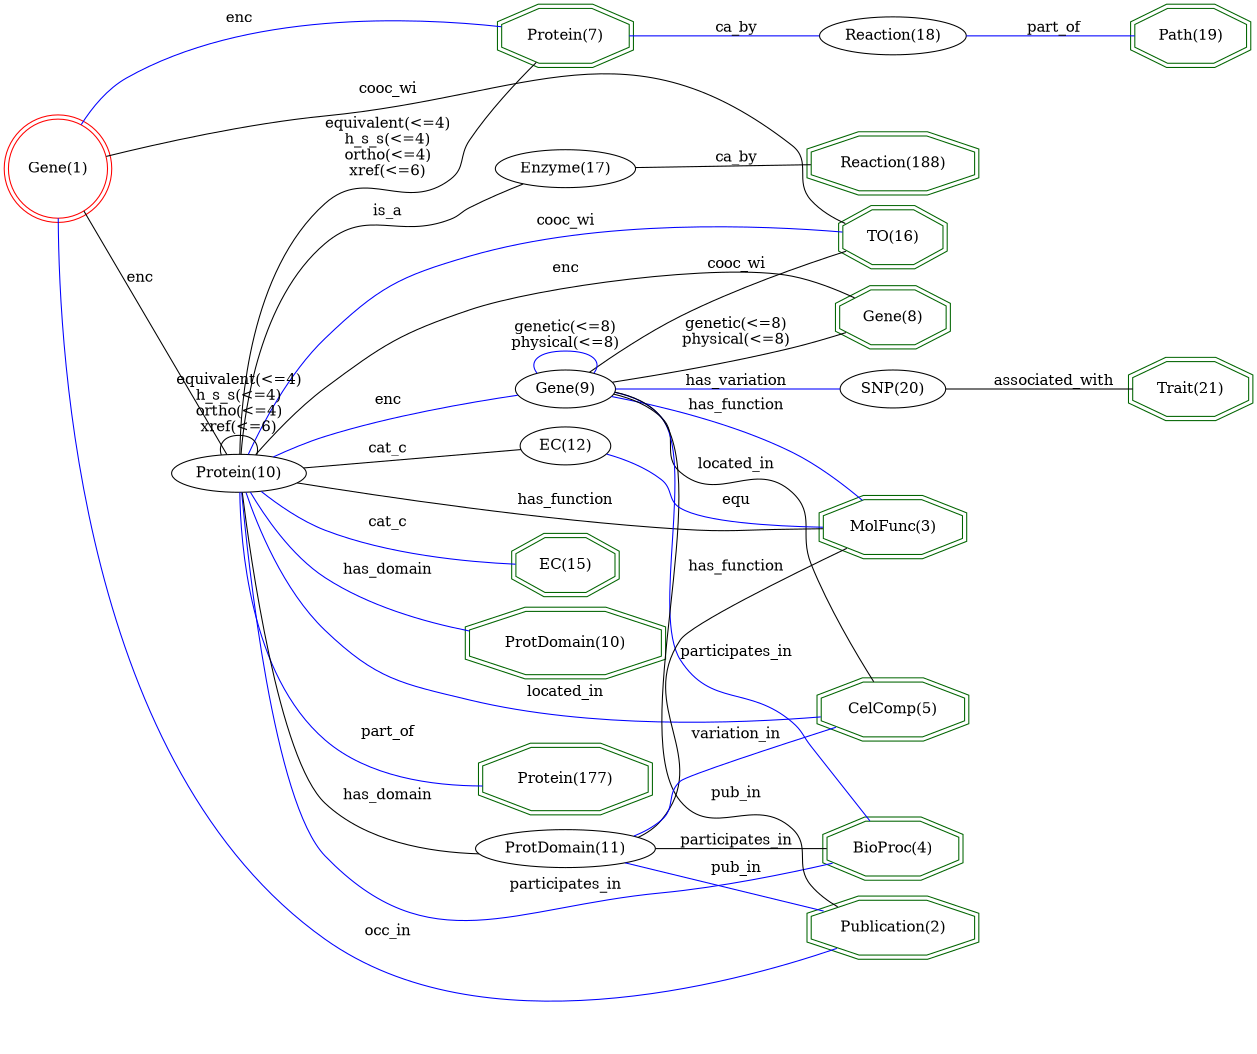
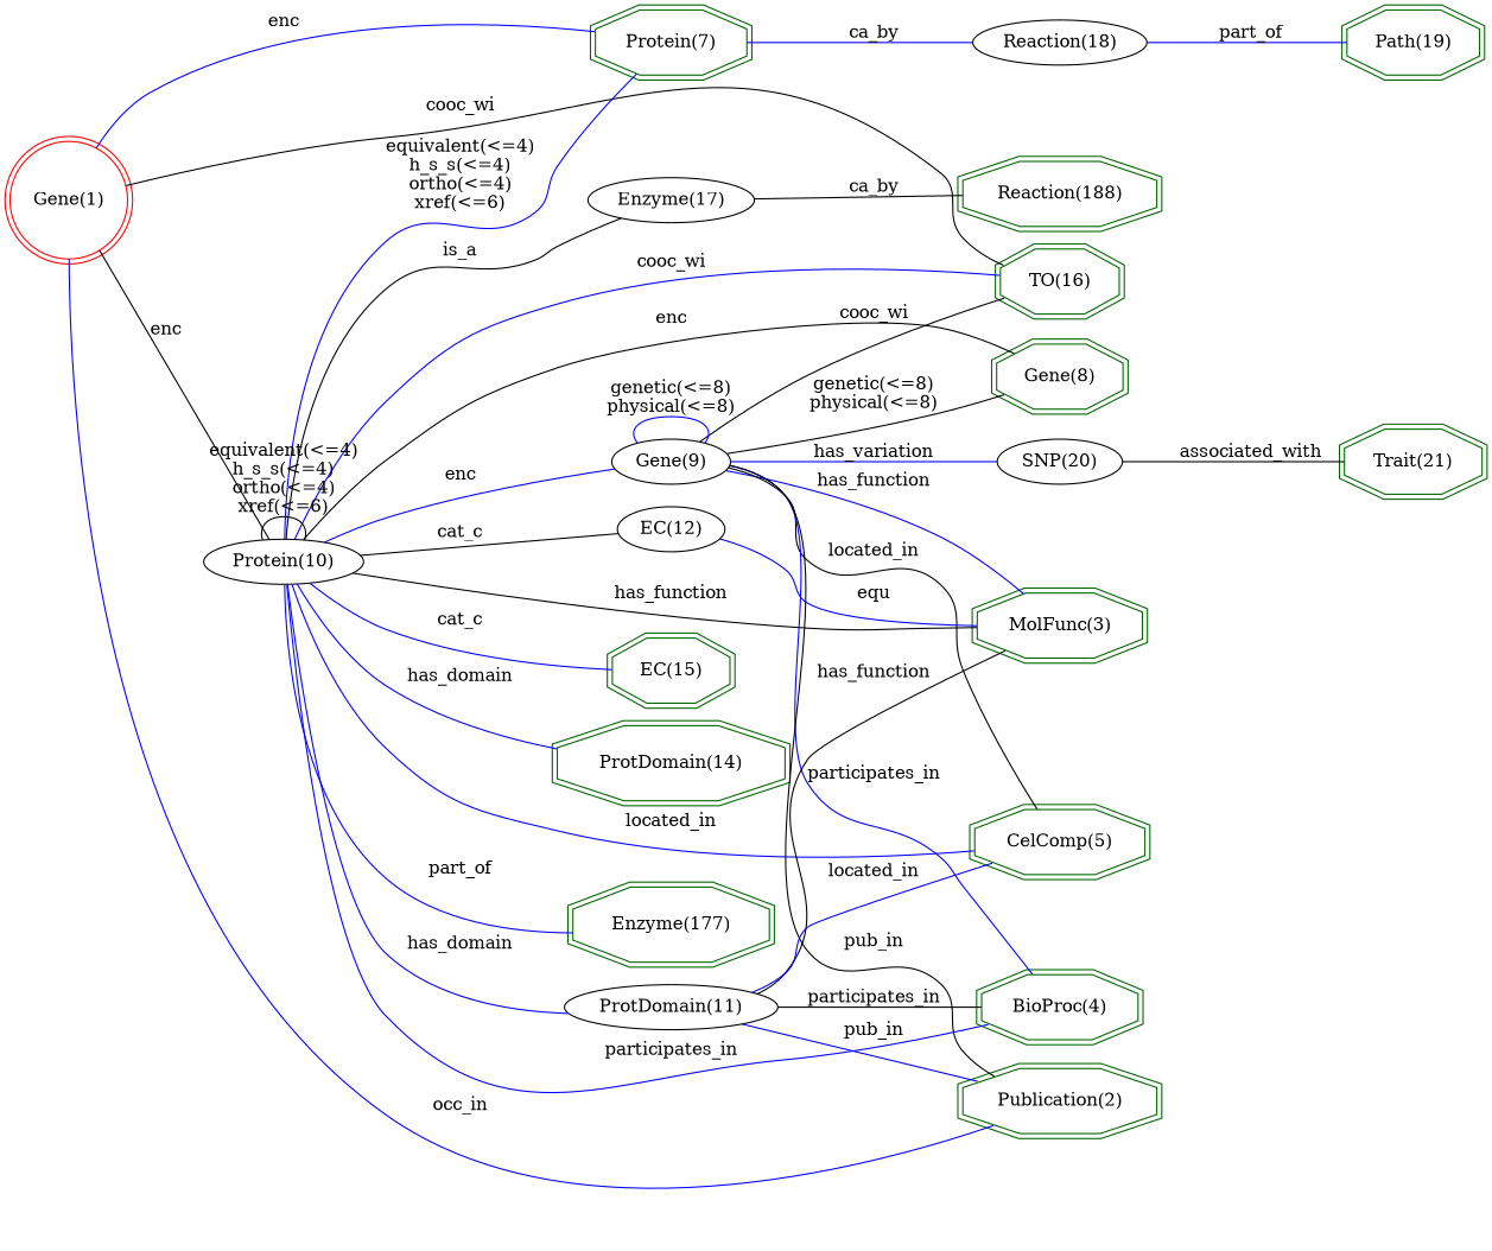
  digraph {
    rankdir=LR
    node [color=darkgreen shape=doubleoctagon]
    edge [arrowhead=none color=blue]
    "Trait(21)" [height=0.61111 width=1.3655]
    "MolFunc(3)" [height=0.61111 width=1.7]
    "TO(16)" [height=0.61111 width=1.2077]
    "Gene(8)" [height=0.61111 width=1.286]
    "CelComp(5)" [height=0.61111 width=1.7443]
    "BioProc(4)" [height=0.61111 width=1.5966]
    "Publication(2)" [height=0.61111 width=1.9362]
    "Path(19)" [height=0.61111 width=1.3307]
    "Reaction(188)" [height=0.61111 width=1.9359]
    "EC(15)" [height=0.61111 width=1.1977]
    "Protein(7)" [height=0.61111 width=1.4931]
    "Reaction(18)" [height=0.5 width=1.5631 color="" shape=""]
-   "ProtDomain(14)" [height=0.61111 width=2.1578 label="ProtDomain(10)"]
-   "Enzyme(177)" [height=0.61111 width=1.8621 label="Protein(177)"]
+   "ProtDomain(14)" [height=0.61111 width=2.1578]
+   "Enzyme(177)" [height=0.61111 width=1.8621]
    "Gene(1)" [color=red height=1.1966 shape=doublecircle width=1.1966]
    "Protein(10)" [height=0.5 width=1.3996 color="" shape=""]
    "Gene(9)" [height=0.5 width=1.0855 color="" shape=""]
    "Enzyme(17)" [height=0.5 width=1.4949 color="" shape=""]
    "ProtDomain(11)" [height=0.5 width=1.8819 color="" shape=""]
    "EC(12)" [height=0.5 width=1.0039 color="" shape=""]
    "SNP(20)" [height=0.5 width=1.1406 color="" shape=""]
    "Protein(7)" -> "Reaction(18)" [label=ca_by]
    "Reaction(18)" -> "Path(19)" [label=part_of]
    "Gene(1)" -> "TO(16)" [color=black label=cooc_wi]
    "Gene(1)" -> "Publication(2)" [label=occ_in]
    "Gene(1)" -> "Protein(7)" [label=enc]
    "Gene(1)" -> "Protein(10)" [color=black label=enc]
    "Protein(10)" -> "MolFunc(3)" [color=black label=has_function]
    "Protein(10)" -> "TO(16)" [label=cooc_wi]
    "Protein(10)" -> "Gene(8)" [color=black label=enc]
    "Protein(10)" -> "CelComp(5)" [label=located_in]
    "Protein(10)" -> "BioProc(4)" [label=participates_in]
    "Protein(10)" -> "EC(15)" [label=cat_c]
-   "Protein(10)" -> "Protein(7)" [color=black label="equivalent(<=4)\nh_s_s(<=4)\northo(<=4)\nxref(<=6)"]
+   "Protein(10)" -> "Protein(7)" [label="equivalent(<=4)\nh_s_s(<=4)\northo(<=4)\nxref(<=6)"]
    "Protein(10)" -> "ProtDomain(14)" [label=has_domain]
    "Protein(10)" -> "Enzyme(177)" [label=part_of]
    "Protein(10)" -> "Protein(10)" [color=black label="equivalent(<=4)\nh_s_s(<=4)\northo(<=4)\nxref(<=6)"]
    "Protein(10)" -> "Gene(9)" [label=enc]
    "Protein(10)" -> "Enzyme(17)" [color=black label=is_a]
-   "Protein(10)" -> "ProtDomain(11)" [color=black label=has_domain]
+   "Protein(10)" -> "ProtDomain(11)" [label=has_domain]
    "Protein(10)" -> "EC(12)" [color=black label=cat_c]
    "Gene(9)" -> "MolFunc(3)" [label=has_function]
    "Gene(9)" -> "TO(16)" [color=black label=cooc_wi]
    "Gene(9)" -> "Gene(8)" [color=black label="genetic(<=8)\nphysical(<=8)"]
    "Gene(9)" -> "CelComp(5)" [color=black label=located_in]
    "Gene(9)" -> "BioProc(4)" [label=participates_in]
    "Gene(9)" -> "Publication(2)" [color=black label=pub_in]
    "Gene(9)" -> "Gene(9)" [label="genetic(<=8)\nphysical(<=8)"]
    "Gene(9)" -> "SNP(20)" [label=has_variation]
    "Enzyme(17)" -> "Reaction(188)" [color=black label=ca_by]
    "ProtDomain(11)" -> "MolFunc(3)" [color=black label=has_function]
-   "ProtDomain(11)" -> "CelComp(5)" [label=variation_in]
+   "ProtDomain(11)" -> "CelComp(5)" [label=located_in]
    "ProtDomain(11)" -> "BioProc(4)" [color=black label=participates_in]
    "ProtDomain(11)" -> "Publication(2)" [label=pub_in]
    "EC(12)" -> "MolFunc(3)" [label=equ]
    "SNP(20)" -> "Trait(21)" [color=black label=associated_with]
  }
